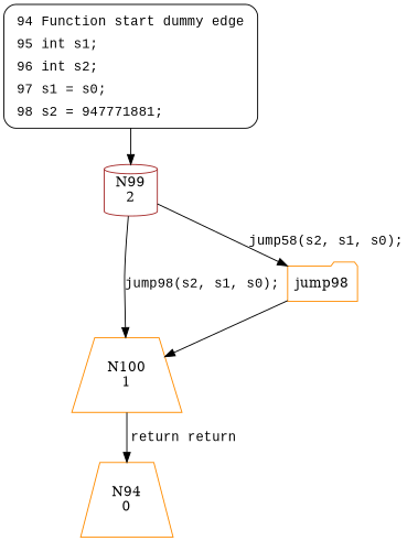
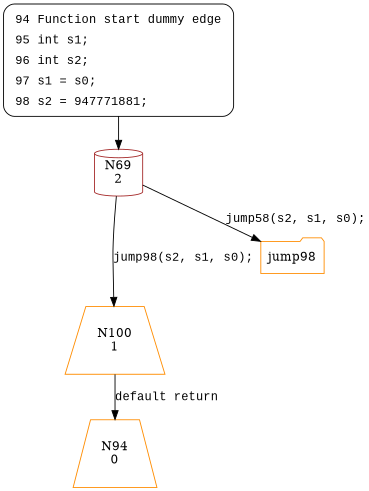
  digraph {
    node [color=darkorange shape=trapezium]
    edge [fontname="Courier New"]
-   n1 [color=brown label="N99\n2" shape=cylinder]
+   n1 [color=brown label="N69\n2" shape=cylinder]
    n2 [label="N100\n1"]
    n3 [label=jump98 shape=folder]
    n4 [label="N94\n0"]
    n5 [fillcolor=white fontname="Courier New" label=<<table border="0" cellborder="0" cellpadding="3" bgcolor="white"><tr><td align="right">94</td><td align="left">Function start dummy edge</td></tr><tr><td align="right">95</td><td align="left">int s1;</td></tr><tr><td align="right">96</td><td align="left">int s2;</td></tr><tr><td align="right">97</td><td align="left">s1 = s0;</td></tr><tr><td align="right">98</td><td align="left">s2 = 947771881;</td></tr></table>> penwidth=1 shape=Mrecord style="filled,bold" color=""]
    n1 -> n2 [label="jump98(s2, s1, s0);"]
    n1 -> n3 [label="jump58(s2, s1, s0);"]
-   n2 -> n4 [label="return return"]
-   n3 -> n2
+   n2 -> n4 [label="default return"]
    n5 -> n1 [fontname=""]
  }
